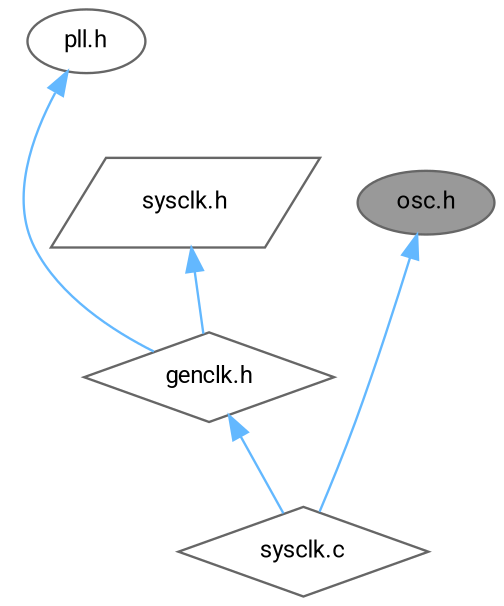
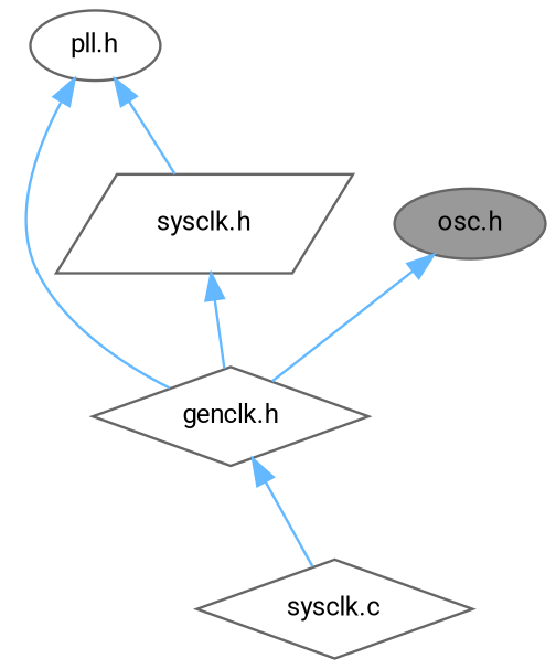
  digraph {
    fontname=Roboto
    node [color=grey40 fillcolor=white fontname=Roboto fontsize=10 shape=ellipse style=filled]
    edge [color=steelblue1 dir=back fontname=Roboto fontsize=10 labelfontname=FreeSans labelfontsize=10 style=solid]
    n1 [color=gray40 fillcolor=grey60 fontcolor=black height=0.2 label="osc.h" width=0.4]
    n2 [height=0.2 label="genclk.h" shape=diamond width=0.4]
    n3 [height=0.2 label="sysclk.c" shape=diamond width=0.4]
    n4 [height=0.2 label="pll.h" width=0.4]
    n5 [height=0.2 label="sysclk.h" shape=parallelogram width=0.4]
-   n1 -> n3
+   n1 -> n2
    n2 -> n3
    n4 -> n2
+   n4 -> n5
    n5 -> n2
  }
